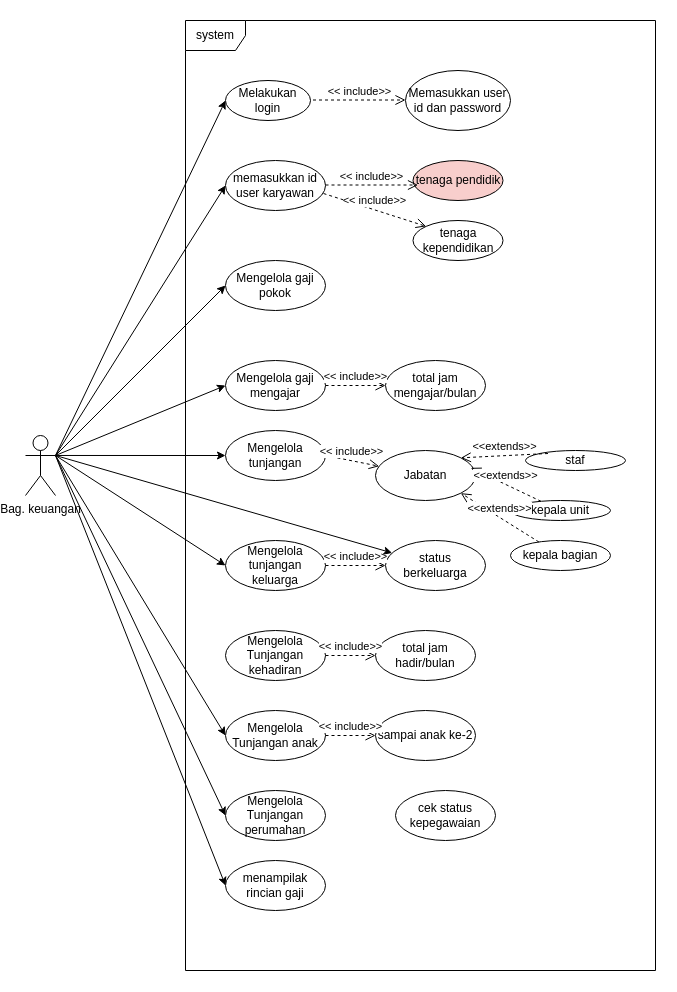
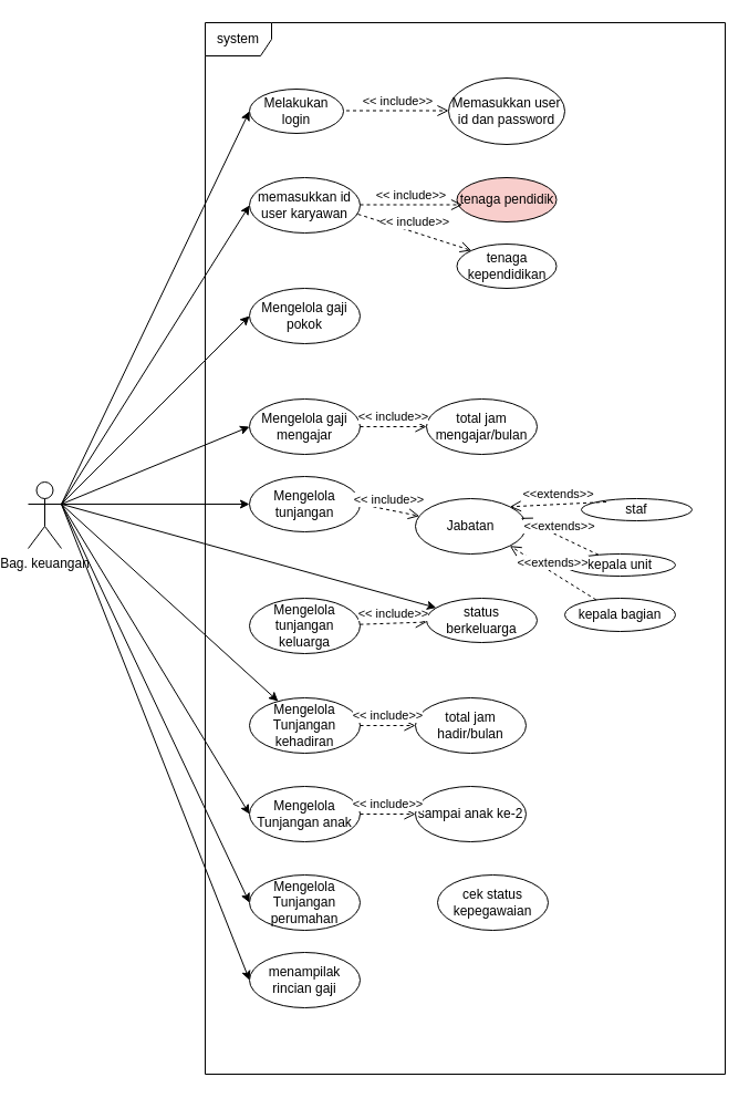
  <mxCell id="0" />
  <mxCell id="1" parent="0" />
  <mxCell id="2" value="system" style="shape=umlFrame;whiteSpace=wrap;html=1;" vertex="1" parent="1"><mxGeometry x="180" y="20" width="470" height="950" as="geometry" /></mxCell>
  <mxCell id="3" value="Bag. keuangan" style="shape=umlActor;verticalLabelPosition=bottom;labelBackgroundColor=#ffffff;verticalAlign=top;html=1;outlineConnect=0;" vertex="1" parent="1"><mxGeometry x="20" y="435" width="30" height="60" as="geometry" /></mxCell>
  <mxCell id="4" value="Melakukan login" style="ellipse;whiteSpace=wrap;html=1;" vertex="1" parent="1"><mxGeometry x="220" y="80" width="85" height="40" as="geometry" /></mxCell>
  <mxCell id="5" value="Memasukkan user id dan password" style="ellipse;whiteSpace=wrap;html=1;" vertex="1" parent="1"><mxGeometry x="400" y="70" width="105" height="60" as="geometry" /></mxCell>
  <mxCell id="6" value="&amp;lt;&amp;lt; include&amp;gt;&amp;gt;" style="html=1;verticalAlign=bottom;endArrow=open;dashed=1;endSize=8;entryX=0;entryY=0.5;entryDx=0;entryDy=0;exitX=1;exitY=0.5;exitDx=0;exitDy=0;" edge="1" parent="1"><mxGeometry relative="1" as="geometry"><mxPoint x="307.5" y="99.5" as="sourcePoint" /><mxPoint x="400" y="99.5" as="targetPoint" /></mxGeometry></mxCell>
  <mxCell id="7" value="memasukkan id user karyawan" style="ellipse;whiteSpace=wrap;html=1;" vertex="1" parent="1"><mxGeometry x="220" y="160" width="100" height="50" as="geometry" /></mxCell>
  <mxCell id="8" value="tenaga pendidik" style="ellipse;whiteSpace=wrap;html=1;fillColor=#f8cecc;" vertex="1" parent="1"><mxGeometry x="407.5" y="160" width="90" height="40" as="geometry" /></mxCell>
  <mxCell id="9" value="tenaga kependidikan" style="ellipse;whiteSpace=wrap;html=1;" vertex="1" parent="1"><mxGeometry x="407.5" y="220" width="90" height="40" as="geometry" /></mxCell>
  <mxCell id="10" value="&amp;lt;&amp;lt; include&amp;gt;&amp;gt;" style="html=1;verticalAlign=bottom;endArrow=open;dashed=1;endSize=8;entryX=0;entryY=0.5;entryDx=0;entryDy=0;exitX=1;exitY=0.5;exitDx=0;exitDy=0;" edge="1" parent="1"><mxGeometry relative="1" as="geometry"><mxPoint x="320" y="184.5" as="sourcePoint" /><mxPoint x="412.5" y="184.5" as="targetPoint" /></mxGeometry></mxCell>
  <mxCell id="11" value="&amp;lt;&amp;lt; include&amp;gt;&amp;gt;" style="html=1;verticalAlign=bottom;endArrow=open;dashed=1;endSize=8;entryX=0;entryY=0;entryDx=0;entryDy=0;exitX=0.98;exitY=0.66;exitDx=0;exitDy=0;exitPerimeter=0;" edge="1" parent="1" source="7" target="9"><mxGeometry relative="1" as="geometry"><mxPoint x="330" y="194.5" as="sourcePoint" /><mxPoint x="422.5" y="194.5" as="targetPoint" /></mxGeometry></mxCell>
  <mxCell id="12" value="Mengelola gaji pokok" style="ellipse;whiteSpace=wrap;html=1;" vertex="1" parent="1"><mxGeometry x="220" y="260" width="100" height="50" as="geometry" /></mxCell>
  <mxCell id="13" value="Mengelola gaji mengajar" style="ellipse;whiteSpace=wrap;html=1;" vertex="1" parent="1"><mxGeometry x="220" y="360" width="100" height="50" as="geometry" /></mxCell>
  <mxCell id="14" value="Mengelola Tunjangan kehadiran" style="ellipse;whiteSpace=wrap;html=1;" vertex="1" parent="1"><mxGeometry x="220" y="630" width="100" height="50" as="geometry" /></mxCell>
  <mxCell id="15" value="Mengelola tunjangan" style="ellipse;whiteSpace=wrap;html=1;" vertex="1" parent="1"><mxGeometry x="220" y="430" width="100" height="50" as="geometry" /></mxCell>
  <mxCell id="16" value="total jam mengajar/bulan" style="ellipse;whiteSpace=wrap;html=1;" vertex="1" parent="1"><mxGeometry x="380" y="360" width="100" height="50" as="geometry" /></mxCell>
  <mxCell id="17" value="&amp;lt;&amp;lt; include&amp;gt;&amp;gt;" style="html=1;verticalAlign=bottom;endArrow=open;dashed=1;endSize=8;" edge="1" parent="1" source="13" target="16"><mxGeometry relative="1" as="geometry"><mxPoint x="328" y="203" as="sourcePoint" /><mxPoint x="430.68" y="235.858" as="targetPoint" /></mxGeometry></mxCell>
  <mxCell id="18" value="Jabatan" style="ellipse;whiteSpace=wrap;html=1;" vertex="1" parent="1"><mxGeometry x="370" y="450" width="100" height="50" as="geometry" /></mxCell>
  <mxCell id="19" value="&amp;lt;&amp;lt; include&amp;gt;&amp;gt;" style="html=1;verticalAlign=bottom;endArrow=open;dashed=1;endSize=8;exitX=1;exitY=0.5;exitDx=0;exitDy=0;" edge="1" parent="1" source="15" target="18"><mxGeometry relative="1" as="geometry"><mxPoint x="330" y="470" as="sourcePoint" /><mxPoint x="380" y="474" as="targetPoint" /></mxGeometry></mxCell>
  <mxCell id="20" value="staf" style="ellipse;whiteSpace=wrap;html=1;" vertex="1" parent="1"><mxGeometry x="520" y="450" width="100" height="20" as="geometry" /></mxCell>
  <mxCell id="21" value="kepala unit" style="ellipse;whiteSpace=wrap;html=1;" vertex="1" parent="1"><mxGeometry x="505" y="500" width="100" height="20" as="geometry" /></mxCell>
  <mxCell id="22" value="kepala bagian" style="ellipse;whiteSpace=wrap;html=1;" vertex="1" parent="1"><mxGeometry x="505" y="540" width="100" height="30" as="geometry" /></mxCell>
  <mxCell id="23" value="&amp;lt;&amp;lt;extends&amp;gt;&amp;gt;" style="html=1;verticalAlign=bottom;endArrow=open;dashed=1;endSize=8;exitX=0.225;exitY=0.15;exitDx=0;exitDy=0;exitPerimeter=0;entryX=1;entryY=0;entryDx=0;entryDy=0;" edge="1" parent="1" source="20" target="18"><mxGeometry relative="1" as="geometry"><mxPoint x="520" y="370" as="sourcePoint" /><mxPoint x="612.5" y="370" as="targetPoint" /></mxGeometry></mxCell>
  <mxCell id="24" value="&amp;lt;&amp;lt;extends&amp;gt;&amp;gt;" style="html=1;verticalAlign=bottom;endArrow=open;dashed=1;endSize=8;entryX=1;entryY=0;entryDx=0;entryDy=0;" edge="1" parent="1" source="21"><mxGeometry relative="1" as="geometry"><mxPoint x="552.5" y="463" as="sourcePoint" /><mxPoint x="465.355" y="467.322" as="targetPoint" /></mxGeometry></mxCell>
  <mxCell id="25" value="&amp;lt;&amp;lt;extends&amp;gt;&amp;gt;" style="html=1;verticalAlign=bottom;endArrow=open;dashed=1;endSize=8;entryX=1;entryY=1;entryDx=0;entryDy=0;" edge="1" parent="1" source="22" target="18"><mxGeometry relative="1" as="geometry"><mxPoint x="545.489" y="510.793" as="sourcePoint" /><mxPoint x="475.355" y="477.322" as="targetPoint" /></mxGeometry></mxCell>
  <mxCell id="26" value="Mengelola tunjangan keluarga" style="ellipse;whiteSpace=wrap;html=1;" vertex="1" parent="1"><mxGeometry x="220" y="540" width="100" height="50" as="geometry" /></mxCell>
- <mxCell id="27" value="status berkeluarga" style="ellipse;whiteSpace=wrap;html=1;" vertex="1" parent="1"><mxGeometry x="380" y="540" width="100" height="50" as="geometry" /></mxCell>
+ <mxCell id="27" value="status berkeluarga" style="ellipse;whiteSpace=wrap;html=1;" vertex="1" parent="1"><mxGeometry x="380" y="540" width="100" height="40" as="geometry" /></mxCell>
  <mxCell id="28" value="&amp;lt;&amp;lt; include&amp;gt;&amp;gt;" style="html=1;verticalAlign=bottom;endArrow=open;dashed=1;endSize=8;" edge="1" parent="1" source="26" target="27"><mxGeometry relative="1" as="geometry"><mxPoint x="330" y="485" as="sourcePoint" /><mxPoint x="380" y="485" as="targetPoint" /></mxGeometry></mxCell>
  <mxCell id="29" value="total jam hadir/bulan" style="ellipse;whiteSpace=wrap;html=1;" vertex="1" parent="1"><mxGeometry x="370" y="630" width="100" height="50" as="geometry" /></mxCell>
  <mxCell id="30" value="&amp;lt;&amp;lt; include&amp;gt;&amp;gt;" style="html=1;verticalAlign=bottom;endArrow=open;dashed=1;endSize=8;" edge="1" parent="1" source="14" target="29"><mxGeometry relative="1" as="geometry"><mxPoint x="330" y="575" as="sourcePoint" /><mxPoint x="390" y="575" as="targetPoint" /></mxGeometry></mxCell>
  <mxCell id="31" value="Mengelola Tunjangan anak" style="ellipse;whiteSpace=wrap;html=1;" vertex="1" parent="1"><mxGeometry x="220" y="710" width="100" height="50" as="geometry" /></mxCell>
  <mxCell id="32" value="sampai anak ke-2" style="ellipse;whiteSpace=wrap;html=1;" vertex="1" parent="1"><mxGeometry x="370" y="710" width="100" height="50" as="geometry" /></mxCell>
  <mxCell id="33" value="&amp;lt;&amp;lt; include&amp;gt;&amp;gt;" style="html=1;verticalAlign=bottom;endArrow=open;dashed=1;endSize=8;" edge="1" parent="1" source="31" target="32"><mxGeometry relative="1" as="geometry"><mxPoint x="330" y="665" as="sourcePoint" /><mxPoint x="380" y="665" as="targetPoint" /></mxGeometry></mxCell>
  <mxCell id="34" value="Mengelola Tunjangan perumahan" style="ellipse;whiteSpace=wrap;html=1;" vertex="1" parent="1"><mxGeometry x="220" y="790" width="100" height="50" as="geometry" /></mxCell>
  <mxCell id="35" value="cek status kepegawaian" style="ellipse;whiteSpace=wrap;html=1;" vertex="1" parent="1"><mxGeometry x="390" y="790" width="100" height="50" as="geometry" /></mxCell>
  <mxCell id="36" value="menampilak rincian gaji" style="ellipse;whiteSpace=wrap;html=1;" vertex="1" parent="1"><mxGeometry x="220" y="860" width="100" height="50" as="geometry" /></mxCell>
  <mxCell id="37" value="" style="endArrow=classic;html=1;entryX=0;entryY=0.5;entryDx=0;entryDy=0;exitX=1;exitY=0.333;exitDx=0;exitDy=0;exitPerimeter=0;" edge="1" parent="1" source="3" target="4"><mxGeometry width="50" height="50" relative="1" as="geometry"><mxPoint x="70" y="470" as="sourcePoint" /><mxPoint x="300" y="370" as="targetPoint" /></mxGeometry></mxCell>
  <mxCell id="38" value="" style="endArrow=classic;html=1;entryX=0;entryY=0.5;entryDx=0;entryDy=0;exitX=1;exitY=0.333;exitDx=0;exitDy=0;exitPerimeter=0;" edge="1" parent="1" source="3" target="7"><mxGeometry width="50" height="50" relative="1" as="geometry"><mxPoint x="80" y="500" as="sourcePoint" /><mxPoint x="230" y="110" as="targetPoint" /></mxGeometry></mxCell>
  <mxCell id="39" value="" style="endArrow=classic;html=1;entryX=0;entryY=0.5;entryDx=0;entryDy=0;exitX=1;exitY=0.333;exitDx=0;exitDy=0;exitPerimeter=0;" edge="1" parent="1" source="3" target="12"><mxGeometry width="50" height="50" relative="1" as="geometry"><mxPoint x="80" y="510" as="sourcePoint" /><mxPoint x="230" y="195" as="targetPoint" /></mxGeometry></mxCell>
  <mxCell id="40" value="" style="endArrow=classic;html=1;entryX=0;entryY=0.5;entryDx=0;entryDy=0;exitX=1;exitY=0.333;exitDx=0;exitDy=0;exitPerimeter=0;" edge="1" parent="1" source="3" target="13"><mxGeometry width="50" height="50" relative="1" as="geometry"><mxPoint x="90" y="530" as="sourcePoint" /><mxPoint x="230" y="295" as="targetPoint" /></mxGeometry></mxCell>
  <mxCell id="41" value="" style="endArrow=classic;html=1;entryX=0;entryY=0.5;entryDx=0;entryDy=0;exitX=1;exitY=0.333;exitDx=0;exitDy=0;exitPerimeter=0;" edge="1" parent="1" source="3" target="15"><mxGeometry width="50" height="50" relative="1" as="geometry"><mxPoint x="90" y="530" as="sourcePoint" /><mxPoint x="230" y="395" as="targetPoint" /></mxGeometry></mxCell>
- <mxCell id="42" value="" style="endArrow=classic;html=1;entryX=0;entryY=0.5;entryDx=0;entryDy=0;exitX=1;exitY=0.333;exitDx=0;exitDy=0;exitPerimeter=0;" edge="1" parent="1" source="3" target="26"><mxGeometry width="50" height="50" relative="1" as="geometry"><mxPoint x="90" y="500" as="sourcePoint" /><mxPoint x="230" y="485" as="targetPoint" /></mxGeometry></mxCell>
+ <mxCell id="42" value="" style="endArrow=classic;html=1;exitX=1;exitY=0.333;exitDx=0;exitDy=0;exitPerimeter=0;" edge="1" parent="1" source="3" target="14"><mxGeometry width="50" height="50" relative="1" as="geometry"><mxPoint x="90" y="500" as="sourcePoint" /><mxPoint x="230" y="485" as="targetPoint" /></mxGeometry></mxCell>
  <mxCell id="43" value="" style="endArrow=classic;html=1;exitX=1;exitY=0.333;exitDx=0;exitDy=0;exitPerimeter=0;" edge="1" parent="1" source="3" target="27"><mxGeometry width="50" height="50" relative="1" as="geometry"><mxPoint x="80" y="600" as="sourcePoint" /><mxPoint x="230" y="575" as="targetPoint" /></mxGeometry></mxCell>
  <mxCell id="44" value="" style="endArrow=classic;html=1;entryX=0;entryY=0.5;entryDx=0;entryDy=0;exitX=1;exitY=0.333;exitDx=0;exitDy=0;exitPerimeter=0;" edge="1" parent="1" source="3" target="31"><mxGeometry width="50" height="50" relative="1" as="geometry"><mxPoint x="-20" y="620" as="sourcePoint" /><mxPoint x="230" y="665" as="targetPoint" /></mxGeometry></mxCell>
  <mxCell id="45" value="" style="endArrow=classic;html=1;entryX=0;entryY=0.5;entryDx=0;entryDy=0;exitX=1;exitY=0.333;exitDx=0;exitDy=0;exitPerimeter=0;" edge="1" parent="1" source="3" target="34"><mxGeometry width="50" height="50" relative="1" as="geometry"><mxPoint x="-20" y="620" as="sourcePoint" /><mxPoint x="230" y="745" as="targetPoint" /></mxGeometry></mxCell>
  <mxCell id="46" value="" style="endArrow=classic;html=1;entryX=0;entryY=0.5;entryDx=0;entryDy=0;exitX=1;exitY=0.333;exitDx=0;exitDy=0;exitPerimeter=0;" edge="1" parent="1" source="3" target="36"><mxGeometry width="50" height="50" relative="1" as="geometry"><mxPoint x="-30" y="630" as="sourcePoint" /><mxPoint x="230" y="825" as="targetPoint" /></mxGeometry></mxCell>
